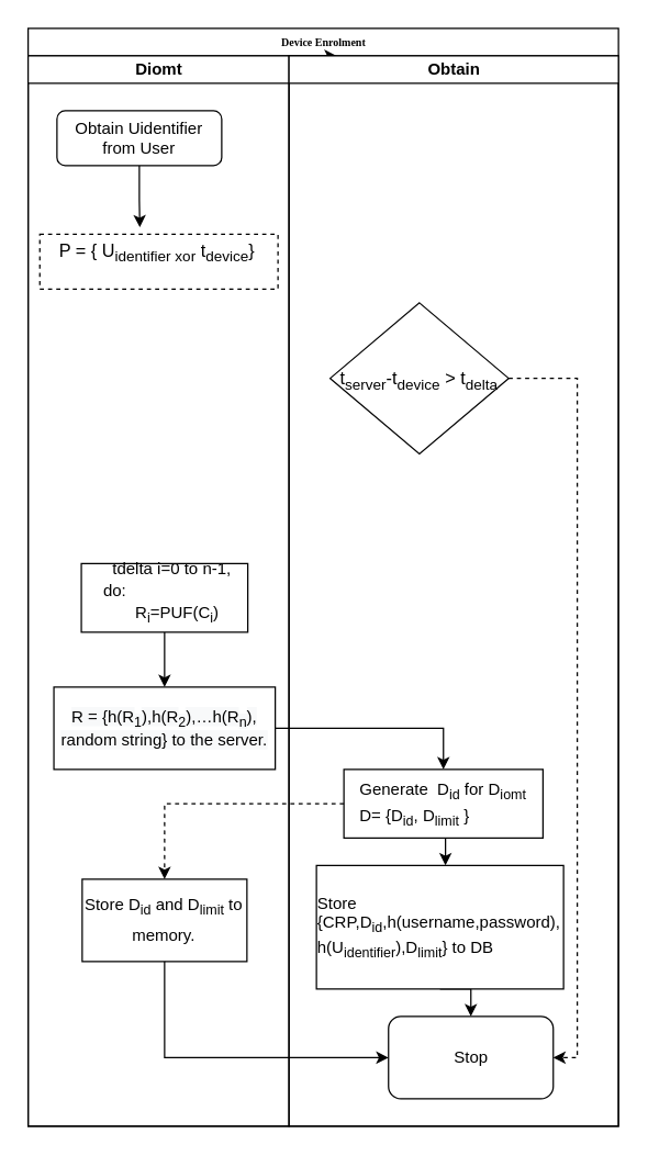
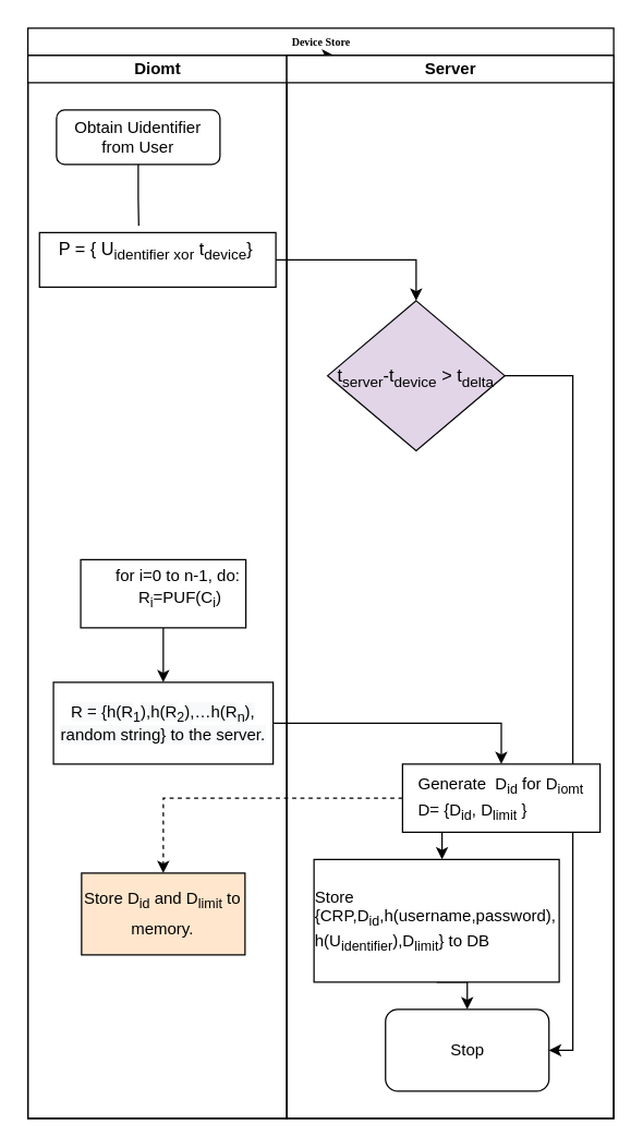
  <mxCell id="0" />
  <mxCell id="1" parent="0" />
- <mxCell id="2" value="Device Enrolment" style="swimlane;html=1;childLayout=stackLayout;startSize=20;rounded=0;shadow=0;labelBackgroundColor=none;strokeWidth=1;fontFamily=Verdana;fontSize=8;align=center;" parent="1" vertex="1"><mxGeometry x="20" y="20" width="430" height="800" as="geometry"><mxRectangle x="70" y="40" width="50" height="20" as="alternateBounds" /></mxGeometry></mxCell>
+ <mxCell id="2" value="Device Store" style="swimlane;html=1;childLayout=stackLayout;startSize=20;rounded=0;shadow=0;labelBackgroundColor=none;strokeWidth=1;fontFamily=Verdana;fontSize=8;align=center;" parent="1" vertex="1"><mxGeometry x="20" y="20" width="430" height="800" as="geometry"><mxRectangle x="70" y="40" width="50" height="20" as="alternateBounds" /></mxGeometry></mxCell>
  <mxCell id="3" style="edgeStyle=orthogonalEdgeStyle;rounded=0;orthogonalLoop=1;jettySize=auto;html=1;exitX=1;exitY=0;exitDx=0;exitDy=0;entryX=0.145;entryY=0.001;entryDx=0;entryDy=0;entryPerimeter=0;" edge="1" parent="2" source="4" target="12"><mxGeometry relative="1" as="geometry" /></mxCell>
  <mxCell id="4" value="Diomt" style="swimlane;html=1;startSize=20;" parent="2" vertex="1"><mxGeometry y="20" width="190" height="780" as="geometry" /></mxCell>
- <mxCell id="5" style="edgeStyle=orthogonalEdgeStyle;rounded=0;orthogonalLoop=1;jettySize=auto;html=1;exitX=0.5;exitY=1;exitDx=0;exitDy=0;entryX=0.42;entryY=-0.125;entryDx=0;entryDy=0;entryPerimeter=0;" edge="1" parent="4" source="6" target="7"><mxGeometry relative="1" as="geometry" /></mxCell>
+ <mxCell id="5" style="edgeStyle=orthogonalEdgeStyle;rounded=0;orthogonalLoop=1;jettySize=auto;html=1;exitX=0.5;exitY=1;exitDx=0;exitDy=0;entryX=0.42;entryY=-0.125;entryDx=0;entryDy=0;entryPerimeter=0;endArrow=none;" edge="1" parent="4" source="6" target="7"><mxGeometry relative="1" as="geometry" /></mxCell>
  <mxCell id="6" value="Obtain Uidentifier from User" style="whiteSpace=wrap;html=1;rounded=1;" vertex="1" parent="4"><mxGeometry x="21" y="40" width="120" height="40" as="geometry" /></mxCell>
- <mxCell id="7" value="&lt;p class=&quot;MsoNormal&quot; style=&quot;margin: 0cm ; text-indent: 0cm ; font-family: &amp;#34;times&amp;#34;&quot;&gt;&lt;font style=&quot;font-size: 14px&quot;&gt;&lt;br&gt;&lt;/font&gt;&lt;/p&gt;&lt;p class=&quot;MsoNormal&quot; style=&quot;margin: 0cm ; text-indent: 0cm&quot;&gt;&lt;div style=&quot;text-align: left&quot;&gt;&lt;font style=&quot;font-size: 13px&quot;&gt;&lt;font style=&quot;text-indent: 0cm&quot;&gt;P = { U&lt;sub&gt;identifier xor&lt;/sub&gt;&lt;span lang=&quot;EN-US&quot;&gt;&amp;nbsp;&lt;/span&gt;&lt;/font&gt;&lt;font style=&quot;text-indent: 0cm&quot;&gt;t&lt;sub&gt;device&lt;/sub&gt;}&amp;nbsp;&lt;/font&gt;&lt;/font&gt;&lt;/div&gt;&lt;div style=&quot;text-align: left&quot;&gt;&lt;br&gt;&lt;/div&gt;&lt;/p&gt;" style="rounded=0;whiteSpace=wrap;html=1;fontSize=13;dashed=1;" vertex="1" parent="4"><mxGeometry x="8.5" y="130" width="173.5" height="40" as="geometry" /></mxCell>
+ <mxCell id="7" value="&lt;p class=&quot;MsoNormal&quot; style=&quot;margin: 0cm ; text-indent: 0cm ; font-family: &amp;#34;times&amp;#34;&quot;&gt;&lt;font style=&quot;font-size: 14px&quot;&gt;&lt;br&gt;&lt;/font&gt;&lt;/p&gt;&lt;p class=&quot;MsoNormal&quot; style=&quot;margin: 0cm ; text-indent: 0cm&quot;&gt;&lt;div style=&quot;text-align: left&quot;&gt;&lt;font style=&quot;font-size: 13px&quot;&gt;&lt;font style=&quot;text-indent: 0cm&quot;&gt;P = { U&lt;sub&gt;identifier xor&lt;/sub&gt;&lt;span lang=&quot;EN-US&quot;&gt;&amp;nbsp;&lt;/span&gt;&lt;/font&gt;&lt;font style=&quot;text-indent: 0cm&quot;&gt;t&lt;sub&gt;device&lt;/sub&gt;}&amp;nbsp;&lt;/font&gt;&lt;/font&gt;&lt;/div&gt;&lt;div style=&quot;text-align: left&quot;&gt;&lt;br&gt;&lt;/div&gt;&lt;/p&gt;" style="rounded=0;whiteSpace=wrap;html=1;fontSize=13;" vertex="1" parent="4"><mxGeometry x="8.5" y="130" width="173.5" height="40" as="geometry" /></mxCell>
  <mxCell id="8" style="edgeStyle=orthogonalEdgeStyle;rounded=0;orthogonalLoop=1;jettySize=auto;html=1;exitX=0.5;exitY=1;exitDx=0;exitDy=0;entryX=0.5;entryY=0;entryDx=0;entryDy=0;" edge="1" parent="4" source="9" target="11"><mxGeometry relative="1" as="geometry" /></mxCell>
- <mxCell id="9" value="&lt;p class=&quot;MsoNormal&quot; align=&quot;left&quot; style=&quot;margin: 6pt 0cm ; text-align: left ; text-indent: 0cm ; font-size: 10pt ; font-family: &amp;#34;times&amp;#34;&quot;&gt;&lt;br&gt;&lt;/p&gt;&lt;p class=&quot;MsoNormal&quot; align=&quot;left&quot; style=&quot;margin: 6pt 0cm 6pt 11.35pt ; text-align: left ; text-indent: 0cm ; font-size: 10pt&quot;&gt;&lt;span style=&quot;font-size: 9pt&quot;&gt;&amp;nbsp; tdelta i=0 to n-1, do:&lt;br&gt;&amp;nbsp;&amp;nbsp;&amp;nbsp;&amp;nbsp;&amp;nbsp;&amp;nbsp; R&lt;sub&gt;i&lt;/sub&gt;=PUF(C&lt;sub&gt;i&lt;/sub&gt;)&lt;br&gt;&lt;br&gt;&lt;/span&gt;&lt;/p&gt;&lt;p class=&quot;MsoNormal&quot; align=&quot;left&quot; style=&quot;margin: 0cm ; text-align: left ; text-indent: 0cm ; font-size: 10pt ; font-family: &amp;#34;times&amp;#34;&quot;&gt;&lt;br&gt;&lt;/p&gt;" style="rounded=0;whiteSpace=wrap;html=1;" vertex="1" parent="4"><mxGeometry x="38.75" y="370" width="121.25" height="50" as="geometry" /></mxCell>
- <mxCell id="10" value="&lt;span style=&quot;font-size: 9pt&quot;&gt;Store D&lt;sub&gt;id&lt;/sub&gt; and D&lt;sub&gt;limit&lt;/sub&gt; to memory.&lt;/span&gt;&lt;span style=&quot;font-size: medium&quot;&gt;&lt;/span&gt;" style="rounded=0;whiteSpace=wrap;html=1;" vertex="1" parent="4"><mxGeometry x="39.38" y="600" width="120" height="60" as="geometry" /></mxCell>
+ <mxCell id="9" value="&lt;p class=&quot;MsoNormal&quot; align=&quot;left&quot; style=&quot;margin: 6pt 0cm ; text-align: left ; text-indent: 0cm ; font-size: 10pt ; font-family: &amp;#34;times&amp;#34;&quot;&gt;&lt;br&gt;&lt;/p&gt;&lt;p class=&quot;MsoNormal&quot; align=&quot;left&quot; style=&quot;margin: 6pt 0cm 6pt 11.35pt ; text-align: left ; text-indent: 0cm ; font-size: 10pt&quot;&gt;&lt;span style=&quot;font-size: 9pt&quot;&gt;&amp;nbsp; for i=0 to n-1, do:&lt;br&gt;&amp;nbsp;&amp;nbsp;&amp;nbsp;&amp;nbsp;&amp;nbsp;&amp;nbsp; R&lt;sub&gt;i&lt;/sub&gt;=PUF(C&lt;sub&gt;i&lt;/sub&gt;)&lt;br&gt;&lt;br&gt;&lt;/span&gt;&lt;/p&gt;&lt;p class=&quot;MsoNormal&quot; align=&quot;left&quot; style=&quot;margin: 0cm ; text-align: left ; text-indent: 0cm ; font-size: 10pt ; font-family: &amp;#34;times&amp;#34;&quot;&gt;&lt;br&gt;&lt;/p&gt;" style="rounded=0;whiteSpace=wrap;html=1;" vertex="1" parent="4"><mxGeometry x="38.75" y="370" width="121.25" height="50" as="geometry" /></mxCell>
+ <mxCell id="10" value="&lt;span style=&quot;font-size: 9pt&quot;&gt;Store D&lt;sub&gt;id&lt;/sub&gt; and D&lt;sub&gt;limit&lt;/sub&gt; to memory.&lt;/span&gt;&lt;span style=&quot;font-size: medium&quot;&gt;&lt;/span&gt;" style="rounded=0;whiteSpace=wrap;html=1;fillColor=#ffe6cc;" vertex="1" parent="4"><mxGeometry x="39.38" y="600" width="120" height="60" as="geometry" /></mxCell>
  <mxCell id="11" value="&lt;span style=&quot;color: rgb(0 , 0 , 0) ; font-size: 12px ; font-style: normal ; font-weight: 400 ; letter-spacing: normal ; text-align: left ; text-indent: 0px ; text-transform: none ; word-spacing: 0px ; background-color: rgb(248 , 249 , 250) ; display: inline ; float: none&quot;&gt;R = {h(R&lt;/span&gt;&lt;sub style=&quot;color: rgb(0 , 0 , 0) ; font-style: normal ; font-weight: 400 ; letter-spacing: normal ; text-align: left ; text-indent: 0px ; text-transform: none ; word-spacing: 0px ; background-color: rgb(248 , 249 , 250)&quot;&gt;1&lt;/sub&gt;&lt;span style=&quot;color: rgb(0 , 0 , 0) ; font-size: 12px ; font-style: normal ; font-weight: 400 ; letter-spacing: normal ; text-align: left ; text-indent: 0px ; text-transform: none ; word-spacing: 0px ; background-color: rgb(248 , 249 , 250) ; display: inline ; float: none&quot;&gt;),h(R&lt;/span&gt;&lt;sub style=&quot;color: rgb(0 , 0 , 0) ; font-style: normal ; font-weight: 400 ; letter-spacing: normal ; text-align: left ; text-indent: 0px ; text-transform: none ; word-spacing: 0px ; background-color: rgb(248 , 249 , 250)&quot;&gt;2&lt;/sub&gt;&lt;span style=&quot;color: rgb(0 , 0 , 0) ; font-size: 12px ; font-style: normal ; font-weight: 400 ; letter-spacing: normal ; text-align: left ; text-indent: 0px ; text-transform: none ; word-spacing: 0px ; background-color: rgb(248 , 249 , 250) ; display: inline ; float: none&quot;&gt;),…h(R&lt;/span&gt;&lt;sub style=&quot;color: rgb(0 , 0 , 0) ; font-style: normal ; font-weight: 400 ; letter-spacing: normal ; text-align: left ; text-indent: 0px ; text-transform: none ; word-spacing: 0px ; background-color: rgb(248 , 249 , 250)&quot;&gt;n&lt;/sub&gt;&lt;span style=&quot;color: rgb(0 , 0 , 0) ; font-size: 12px ; font-style: normal ; font-weight: 400 ; letter-spacing: normal ; text-align: left ; text-indent: 0px ; text-transform: none ; word-spacing: 0px ; background-color: rgb(248 , 249 , 250) ; display: inline ; float: none&quot;&gt;), random string} to the server.&lt;/span&gt;" style="rounded=0;whiteSpace=wrap;html=1;" vertex="1" parent="4"><mxGeometry x="18.75" y="460" width="161.25" height="60" as="geometry" /></mxCell>
- <mxCell id="12" value="Obtain" style="swimlane;html=1;startSize=20;" parent="2" vertex="1"><mxGeometry x="190" y="20" width="240" height="780" as="geometry" /></mxCell>
- <mxCell id="13" style="edgeStyle=orthogonalEdgeStyle;rounded=0;orthogonalLoop=1;jettySize=auto;html=1;entryX=1;entryY=0.5;entryDx=0;entryDy=0;dashed=1;" edge="1" parent="12" source="14" target="17"><mxGeometry relative="1" as="geometry"><Array as="points"><mxPoint x="210" y="235" /><mxPoint x="210" y="730" /></Array></mxGeometry></mxCell>
- <mxCell id="14" value="&lt;font style=&quot;font-size: 13px&quot;&gt;t&lt;sub&gt;server&lt;/sub&gt;-t&lt;sub&gt;device&lt;/sub&gt; &amp;gt; t&lt;sub&gt;delta&lt;/sub&gt;&lt;/font&gt;&lt;span style=&quot;font-size: medium&quot;&gt;&lt;/span&gt;" style="rhombus;whiteSpace=wrap;html=1;" vertex="1" parent="12"><mxGeometry x="30" y="180" width="130" height="110" as="geometry" /></mxCell>
+ <mxCell id="12" value="Server" style="swimlane;html=1;startSize=20;" parent="2" vertex="1"><mxGeometry x="190" y="20" width="240" height="780" as="geometry" /></mxCell>
+ <mxCell id="13" style="edgeStyle=orthogonalEdgeStyle;rounded=0;orthogonalLoop=1;jettySize=auto;html=1;entryX=1;entryY=0.5;entryDx=0;entryDy=0;" edge="1" parent="12" source="14" target="17"><mxGeometry relative="1" as="geometry"><Array as="points"><mxPoint x="210" y="235" /><mxPoint x="210" y="730" /></Array></mxGeometry></mxCell>
+ <mxCell id="14" value="&lt;font style=&quot;font-size: 13px&quot;&gt;t&lt;sub&gt;server&lt;/sub&gt;-t&lt;sub&gt;device&lt;/sub&gt; &amp;gt; t&lt;sub&gt;delta&lt;/sub&gt;&lt;/font&gt;&lt;span style=&quot;font-size: medium&quot;&gt;&lt;/span&gt;" style="rhombus;whiteSpace=wrap;html=1;fillColor=#e1d5e7;" vertex="1" parent="12"><mxGeometry x="30" y="180" width="130" height="110" as="geometry" /></mxCell>
  <mxCell id="15" style="edgeStyle=orthogonalEdgeStyle;rounded=0;orthogonalLoop=1;jettySize=auto;html=1;exitX=0.5;exitY=1;exitDx=0;exitDy=0;entryX=0.5;entryY=0;entryDx=0;entryDy=0;" edge="1" parent="12"><mxGeometry relative="1" as="geometry"><mxPoint x="116.5" y="570" as="sourcePoint" /><mxPoint x="114" y="590" as="targetPoint" /></mxGeometry></mxCell>
- <mxCell id="16" value="&lt;p class=&quot;MsoNormal&quot; align=&quot;left&quot; style=&quot;margin: 0cm ; text-align: left ; text-indent: 0cm ; font-size: 10pt&quot;&gt;&lt;span style=&quot;font-size: 9pt&quot;&gt;Generate&amp;nbsp; D&lt;sub&gt;id&lt;/sub&gt; for D&lt;sub&gt;iomt&lt;/sub&gt;&lt;/span&gt;&lt;/p&gt;&lt;p class=&quot;MsoNormal&quot; align=&quot;left&quot; style=&quot;margin: 0cm ; text-align: left ; text-indent: 0cm ; font-size: 10pt&quot;&gt;&lt;span style=&quot;font-size: 9pt&quot;&gt;D= {D&lt;sub&gt;id&lt;/sub&gt;, D&lt;sub&gt;limit&lt;/sub&gt; }&amp;nbsp;&lt;/span&gt;&lt;/p&gt;" style="rounded=0;whiteSpace=wrap;html=1;" vertex="1" parent="12"><mxGeometry x="40" y="520" width="145" height="50" as="geometry" /></mxCell>
+ <mxCell id="16" value="&lt;p class=&quot;MsoNormal&quot; align=&quot;left&quot; style=&quot;margin: 0cm ; text-align: left ; text-indent: 0cm ; font-size: 10pt&quot;&gt;&lt;span style=&quot;font-size: 9pt&quot;&gt;Generate&amp;nbsp; D&lt;sub&gt;id&lt;/sub&gt; for D&lt;sub&gt;iomt&lt;/sub&gt;&lt;/span&gt;&lt;/p&gt;&lt;p class=&quot;MsoNormal&quot; align=&quot;left&quot; style=&quot;margin: 0cm ; text-align: left ; text-indent: 0cm ; font-size: 10pt&quot;&gt;&lt;span style=&quot;font-size: 9pt&quot;&gt;D= {D&lt;sub&gt;id&lt;/sub&gt;, D&lt;sub&gt;limit&lt;/sub&gt; }&amp;nbsp;&lt;/span&gt;&lt;/p&gt;" style="rounded=0;whiteSpace=wrap;html=1;" vertex="1" parent="12"><mxGeometry x="85" y="520" width="145" height="50" as="geometry" /></mxCell>
  <mxCell id="17" value="Stop" style="rounded=1;whiteSpace=wrap;html=1;" vertex="1" parent="12"><mxGeometry x="72.5" y="700" width="120" height="60" as="geometry" /></mxCell>
  <mxCell id="18" style="edgeStyle=orthogonalEdgeStyle;rounded=0;orthogonalLoop=1;jettySize=auto;html=1;exitX=0.5;exitY=1;exitDx=0;exitDy=0;entryX=0.5;entryY=0;entryDx=0;entryDy=0;" edge="1" parent="12" source="19" target="17"><mxGeometry relative="1" as="geometry" /></mxCell>
  <mxCell id="19" value="&lt;div style=&quot;text-align: left&quot;&gt;&lt;span style=&quot;font-size: 9pt&quot;&gt;Store {CRP,D&lt;/span&gt;&lt;sub&gt;id&lt;/sub&gt;&lt;span style=&quot;font-size: 9pt&quot;&gt;,h(username,password), h(U&lt;/span&gt;&lt;sub&gt;identifier&lt;/sub&gt;&lt;span style=&quot;font-size: 9pt&quot;&gt;),D&lt;/span&gt;&lt;sub&gt;limit&lt;/sub&gt;&lt;span style=&quot;font-size: 9pt&quot;&gt;} to DB&lt;/span&gt;&lt;/div&gt;&lt;span style=&quot;font-size: medium&quot;&gt;&lt;div style=&quot;text-align: justify&quot;&gt;&lt;/div&gt;&lt;/span&gt;" style="rounded=0;whiteSpace=wrap;html=1;align=center;" vertex="1" parent="12"><mxGeometry x="20" y="590" width="180" height="90" as="geometry" /></mxCell>
+ <mxCell id="20" style="edgeStyle=orthogonalEdgeStyle;rounded=0;orthogonalLoop=1;jettySize=auto;html=1;entryX=0.5;entryY=0;entryDx=0;entryDy=0;" edge="1" parent="2" source="7" target="14"><mxGeometry relative="1" as="geometry" /></mxCell>
  <mxCell id="21" style="edgeStyle=orthogonalEdgeStyle;rounded=0;orthogonalLoop=1;jettySize=auto;html=1;exitX=1;exitY=0.5;exitDx=0;exitDy=0;entryX=0.5;entryY=0;entryDx=0;entryDy=0;" edge="1" parent="2" source="11" target="16"><mxGeometry relative="1" as="geometry" /></mxCell>
  <mxCell id="22" style="edgeStyle=orthogonalEdgeStyle;rounded=0;orthogonalLoop=1;jettySize=auto;html=1;entryX=0.5;entryY=0;entryDx=0;entryDy=0;dashed=1;" edge="1" parent="2" source="16" target="10"><mxGeometry relative="1" as="geometry" /></mxCell>
- <mxCell id="23" style="edgeStyle=orthogonalEdgeStyle;rounded=0;orthogonalLoop=1;jettySize=auto;html=1;exitX=0.5;exitY=1;exitDx=0;exitDy=0;entryX=0;entryY=0.5;entryDx=0;entryDy=0;" edge="1" parent="2" source="10" target="17"><mxGeometry relative="1" as="geometry" /></mxCell>
